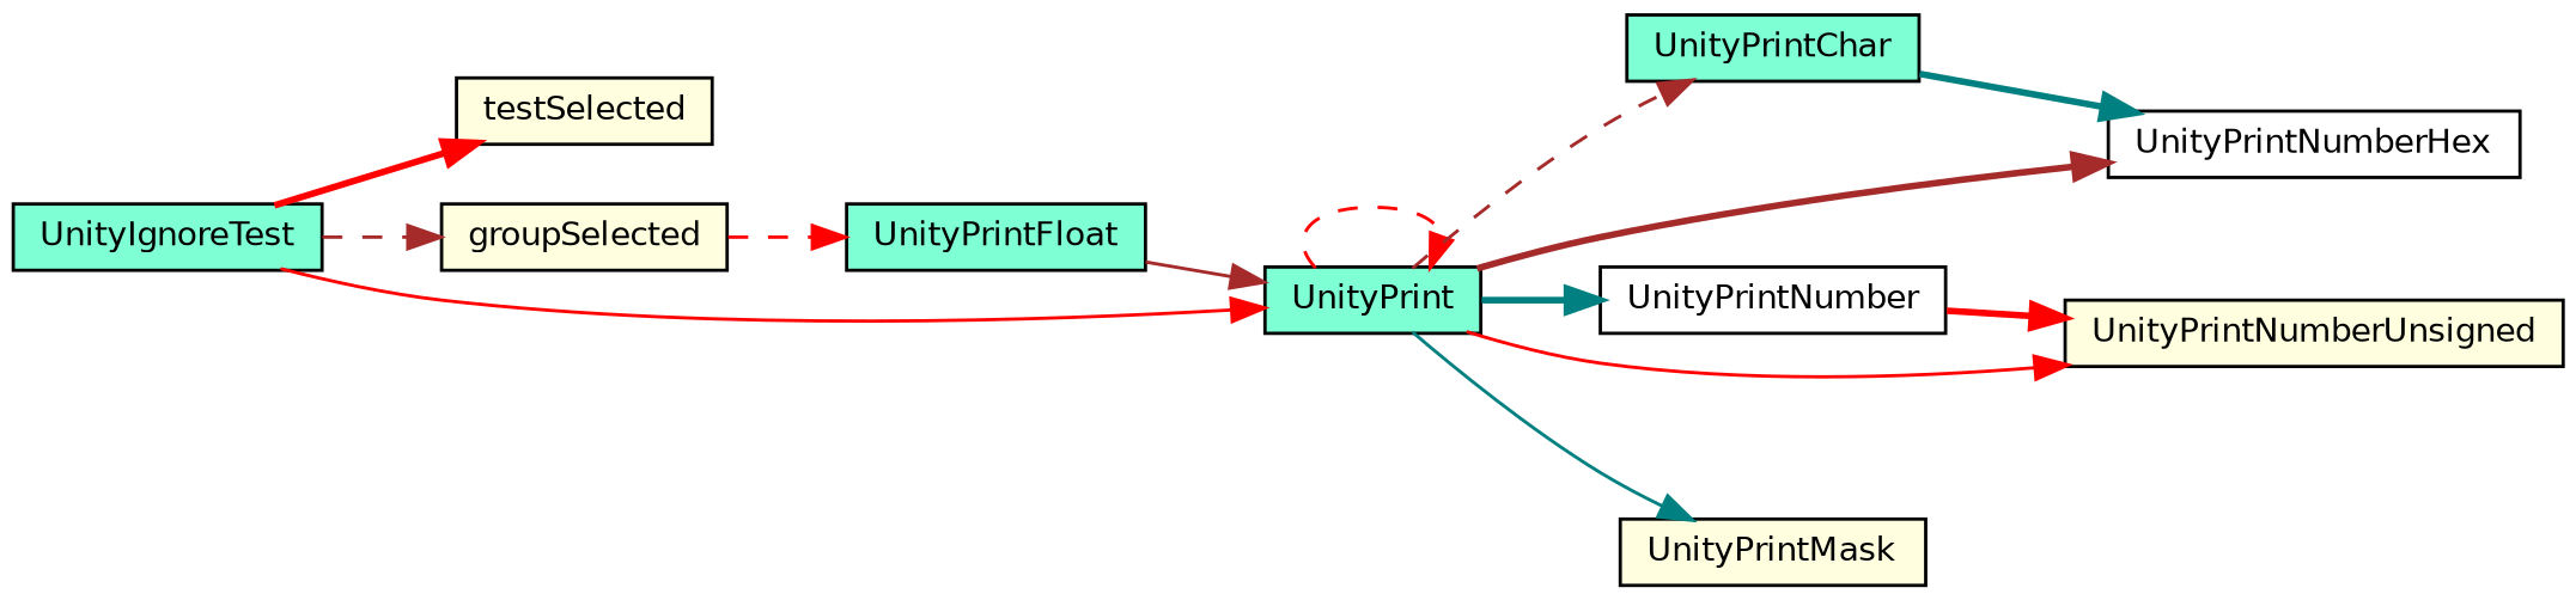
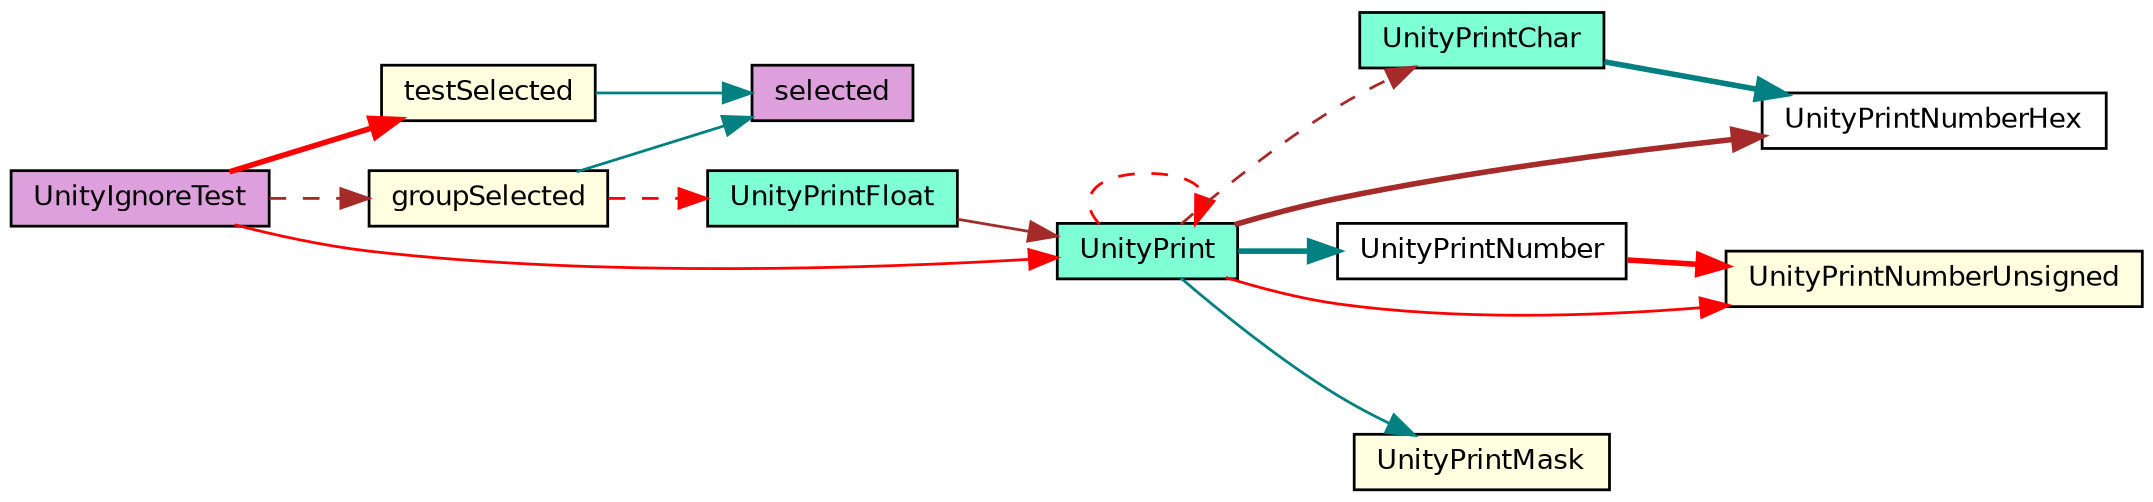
  digraph {
    rankdir=LR
    node [color=black fillcolor=lightyellow fontname=Helvetica fontsize=10 shape=record style=filled]
    edge [color=red fontname=Helvetica fontsize=10 labelfontname=Helvetica labelfontsize=10 style=solid]
-   n1 [fillcolor=aquamarine fontcolor=black height=0.2 label=UnityIgnoreTest width=0.4]
+   n1 [fillcolor=plum fontcolor=black height=0.2 label=UnityIgnoreTest width=0.4]
    n2 [height=0.2 label=testSelected width=0.4]
    n3 [height=0.2 label=groupSelected width=0.4]
    n4 [fillcolor=aquamarine height=0.2 label=UnityPrint width=0.4]
+   n5 [fillcolor=plum height=0.2 label=selected width=0.4]
    n6 [fillcolor=aquamarine height=0.2 label=UnityPrintFloat width=0.4]
    n7 [fillcolor=aquamarine height=0.2 label=UnityPrintChar width=0.4]
    n8 [fillcolor=white height=0.2 label=UnityPrintNumberHex width=0.4]
    n9 [fillcolor=white height=0.2 label=UnityPrintNumber width=0.4]
    n10 [height=0.2 label=UnityPrintNumberUnsigned width=0.4]
    n11 [height=0.2 label=UnityPrintMask width=0.4]
    n1 -> n2 [style=bold]
    n1 -> n3 [color=brown style=dashed]
    n1 -> n4
+   n2 -> n5 [color=teal]
+   n3 -> n5 [color=teal]
    n3 -> n6 [style=dashed]
    n4 -> n4 [style=dashed]
    n4 -> n7 [color=brown style=dashed]
    n4 -> n8 [color=brown style=bold]
    n4 -> n9 [color=teal style=bold]
    n4 -> n10
    n4 -> n11 [color=teal]
    n6 -> n4 [color=brown]
    n7 -> n8 [color=teal style=bold]
    n9 -> n10 [style=bold]
  }
